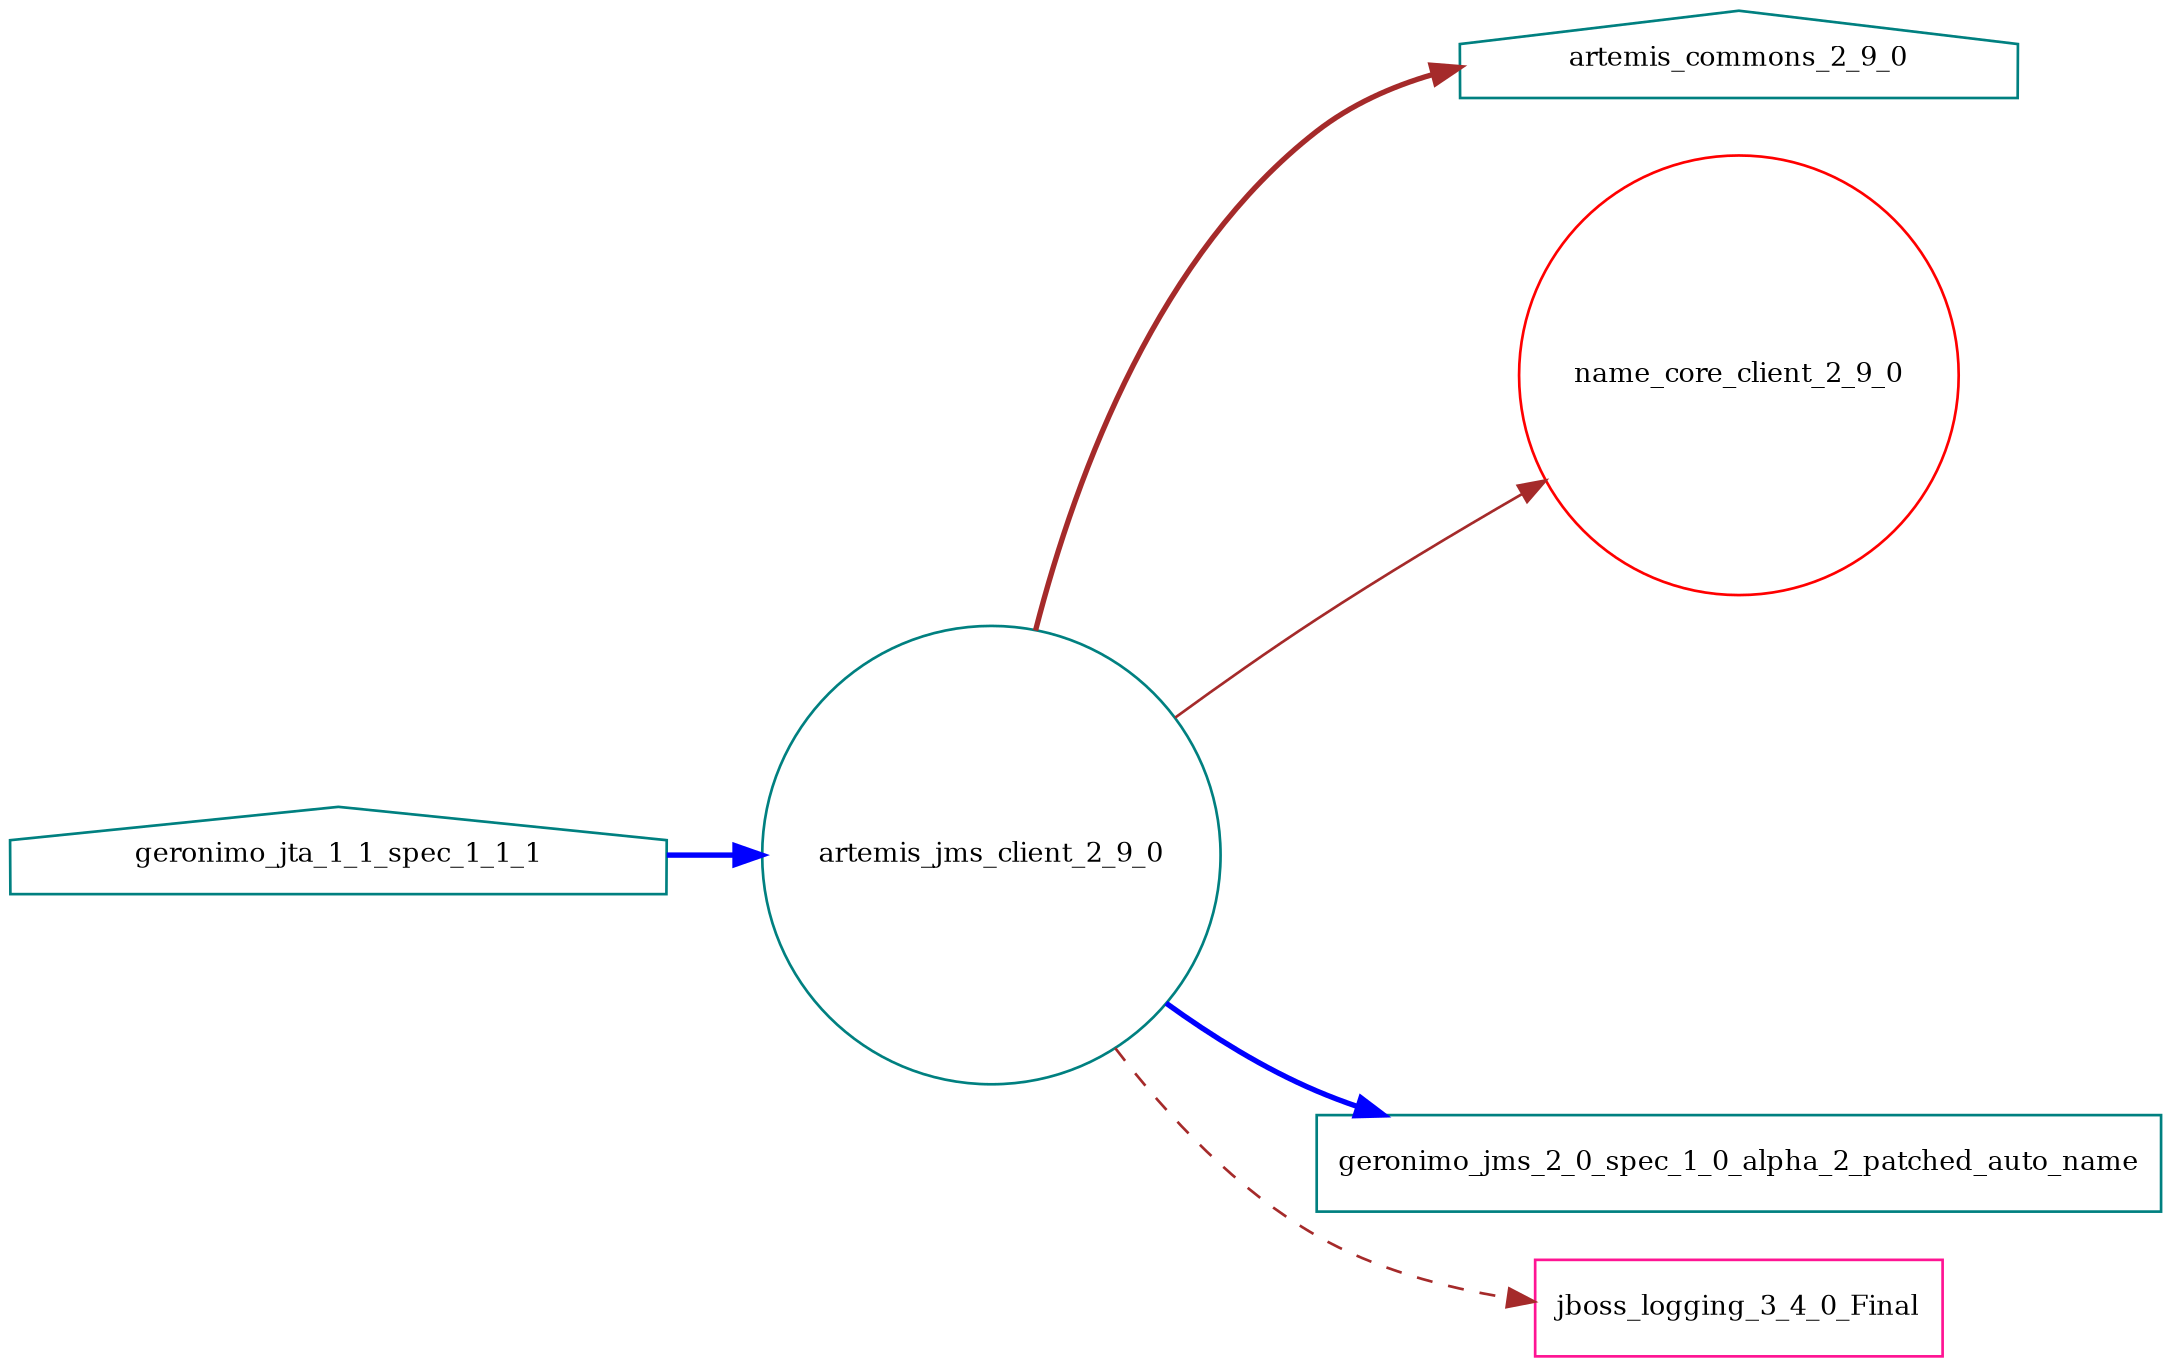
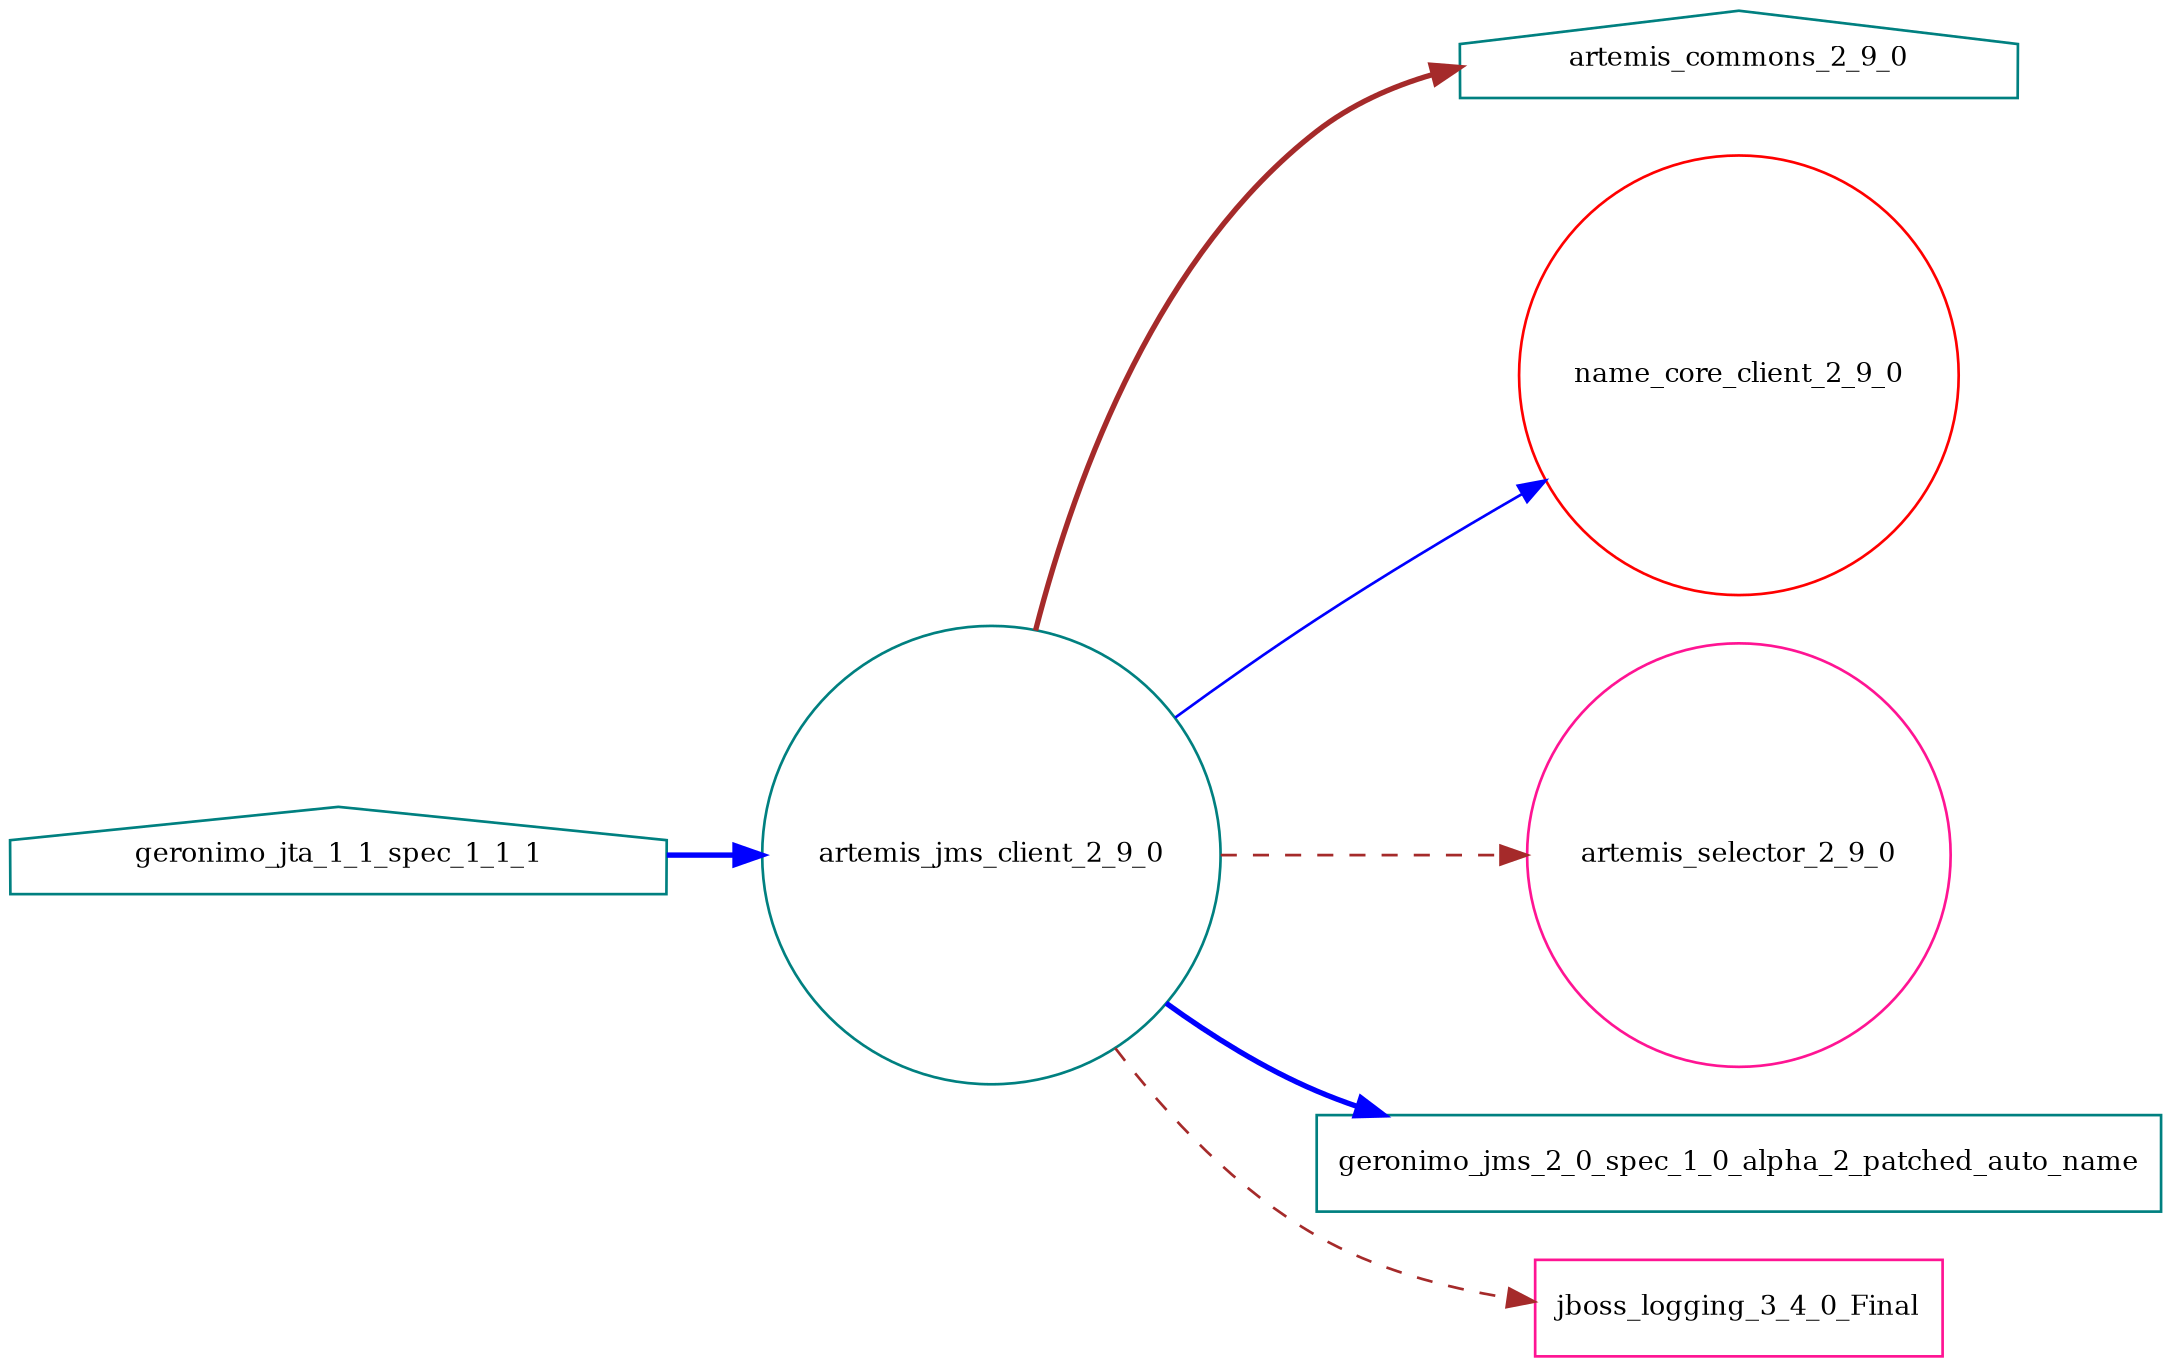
  digraph {
    rankdir=LR
    node [color=teal fontsize=10.0 shape=circle]
    edge [color=brown style=bold]
    artemis_commons_2_9_0 [shape=house]
    artemis_jms_client_2_9_0
    n3 [color=red label=name_core_client_2_9_0]
+   artemis_selector_2_9_0 [color=deeppink]
    geronimo_jms_2_0_spec_1_0_alpha_2_patched_auto_name [shape=box]
    jboss_logging_3_4_0_Final [color=deeppink shape=box]
    geronimo_jta_1_1_spec_1_1_1 [shape=house]
    artemis_jms_client_2_9_0 -> artemis_commons_2_9_0
-   artemis_jms_client_2_9_0 -> n3 [style=solid]
+   artemis_jms_client_2_9_0 -> n3 [color=blue style=solid]
+   artemis_jms_client_2_9_0 -> artemis_selector_2_9_0 [style=dashed]
    artemis_jms_client_2_9_0 -> geronimo_jms_2_0_spec_1_0_alpha_2_patched_auto_name [color=blue]
    artemis_jms_client_2_9_0 -> jboss_logging_3_4_0_Final [style=dashed]
    geronimo_jta_1_1_spec_1_1_1 -> artemis_jms_client_2_9_0 [color=blue]
  }
